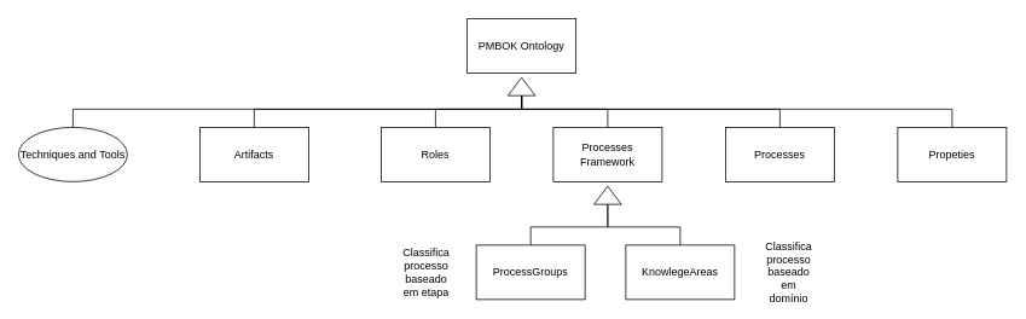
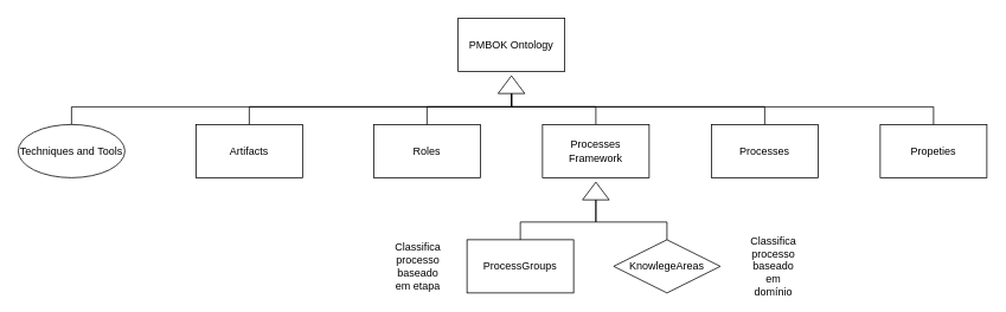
  <mxCell id="0" />
  <mxCell id="1" parent="0" />
  <mxCell id="2" value="PMBOK Ontology" style="rounded=0;whiteSpace=wrap;html=1;" vertex="1" parent="1"><mxGeometry x="515" y="20" width="120" height="60" as="geometry" /></mxCell>
  <mxCell id="3" value="&lt;div&gt;Artifacts&lt;/div&gt;" style="rounded=0;whiteSpace=wrap;html=1;" vertex="1" parent="1"><mxGeometry x="220" y="140" width="120" height="60" as="geometry" /></mxCell>
  <mxCell id="4" value="&lt;div&gt;Roles&lt;/div&gt;" style="rounded=0;whiteSpace=wrap;html=1;" vertex="1" parent="1"><mxGeometry x="420" y="140" width="120" height="60" as="geometry" /></mxCell>
  <mxCell id="5" value="Processes Framework" style="rounded=0;whiteSpace=wrap;html=1;" vertex="1" parent="1"><mxGeometry x="610" y="140" width="120" height="60" as="geometry" /></mxCell>
  <mxCell id="6" value="Processes" style="rounded=0;whiteSpace=wrap;html=1;" vertex="1" parent="1"><mxGeometry x="800" y="140" width="120" height="60" as="geometry" /></mxCell>
  <mxCell id="7" value="Techniques and Tools&lt;span class=&quot;ff2 ws2&quot;&gt; &lt;/span&gt;" style="ellipse;whiteSpace=wrap;html=1;" vertex="1" parent="1"><mxGeometry x="20" y="140" width="120" height="60" as="geometry" /></mxCell>
  <mxCell id="8" value="Propeties" style="rounded=0;whiteSpace=wrap;html=1;" vertex="1" parent="1"><mxGeometry x="990" y="140" width="120" height="60" as="geometry" /></mxCell>
  <mxCell id="9" value="ProcessGroups&lt;span class=&quot;ff2 ws2&quot;&gt; &lt;/span&gt;" style="rounded=0;whiteSpace=wrap;html=1;" vertex="1" parent="1"><mxGeometry x="525" y="270" width="120" height="60" as="geometry" /></mxCell>
- <mxCell id="10" value="KnowlegeAreas" style="rounded=0;whiteSpace=wrap;html=1;" vertex="1" parent="1"><mxGeometry x="690" y="270" width="120" height="60" as="geometry" /></mxCell>
+ <mxCell id="10" value="KnowlegeAreas" style="rhombus;whiteSpace=wrap;html=1;" vertex="1" parent="1"><mxGeometry x="690" y="270" width="120" height="60" as="geometry" /></mxCell>
  <mxCell id="11" value="&lt;div&gt;Classifica processo baseado em etapa&lt;/div&gt;" style="text;html=1;strokeColor=none;fillColor=none;align=center;verticalAlign=middle;whiteSpace=wrap;rounded=0;" vertex="1" parent="1"><mxGeometry x="440" y="285" width="60" height="30" as="geometry" /></mxCell>
  <mxCell id="12" value="Classifica processo baseado em domínio" style="text;html=1;strokeColor=none;fillColor=none;align=center;verticalAlign=middle;whiteSpace=wrap;rounded=0;" vertex="1" parent="1"><mxGeometry x="840" y="285" width="60" height="30" as="geometry" /></mxCell>
  <mxCell id="13" value="" style="triangle;whiteSpace=wrap;html=1;rotation=-90;" vertex="1" parent="1"><mxGeometry x="660" y="200" width="20" height="30" as="geometry" /></mxCell>
  <mxCell id="14" value="" style="endArrow=none;html=1;rounded=0;exitX=0.5;exitY=0;exitDx=0;exitDy=0;entryX=0;entryY=0.5;entryDx=0;entryDy=0;" edge="1" parent="1" source="9" target="13"><mxGeometry width="50" height="50" relative="1" as="geometry"><mxPoint x="690" y="240" as="sourcePoint" /><mxPoint x="660" y="225" as="targetPoint" /><Array as="points"><mxPoint x="585" y="250" /><mxPoint x="670" y="250" /></Array></mxGeometry></mxCell>
  <mxCell id="15" value="" style="endArrow=none;html=1;rounded=0;exitX=0.5;exitY=0;exitDx=0;exitDy=0;entryX=0;entryY=0.5;entryDx=0;entryDy=0;" edge="1" parent="1" source="10" target="13"><mxGeometry width="50" height="50" relative="1" as="geometry"><mxPoint x="700" y="240" as="sourcePoint" /><mxPoint x="750" y="190" as="targetPoint" /><Array as="points"><mxPoint x="750" y="250" /><mxPoint x="670" y="250" /></Array></mxGeometry></mxCell>
  <mxCell id="16" value="" style="endArrow=none;html=1;rounded=0;exitX=0.5;exitY=0;exitDx=0;exitDy=0;entryX=0;entryY=0.5;entryDx=0;entryDy=0;" edge="1" parent="1" source="3" target="17"><mxGeometry width="50" height="50" relative="1" as="geometry"><mxPoint x="330" y="110" as="sourcePoint" /><mxPoint x="380" y="60" as="targetPoint" /><Array as="points"><mxPoint x="280" y="120" /><mxPoint x="575" y="120" /></Array></mxGeometry></mxCell>
  <mxCell id="17" value="" style="triangle;whiteSpace=wrap;html=1;rotation=-90;" vertex="1" parent="1"><mxGeometry x="565" y="80" width="20" height="30" as="geometry" /></mxCell>
  <mxCell id="18" value="" style="endArrow=none;html=1;rounded=0;entryX=0;entryY=0.5;entryDx=0;entryDy=0;exitX=0.5;exitY=0;exitDx=0;exitDy=0;" edge="1" parent="1" source="4" target="17"><mxGeometry width="50" height="50" relative="1" as="geometry"><mxPoint x="670" y="240" as="sourcePoint" /><mxPoint x="720" y="190" as="targetPoint" /><Array as="points"><mxPoint x="480" y="120" /><mxPoint x="575" y="120" /></Array></mxGeometry></mxCell>
  <mxCell id="19" value="" style="endArrow=none;html=1;rounded=0;entryX=0;entryY=0.5;entryDx=0;entryDy=0;exitX=0.5;exitY=0;exitDx=0;exitDy=0;" edge="1" parent="1" source="5" target="17"><mxGeometry width="50" height="50" relative="1" as="geometry"><mxPoint x="670" y="240" as="sourcePoint" /><mxPoint x="720" y="190" as="targetPoint" /><Array as="points"><mxPoint x="670" y="120" /><mxPoint x="575" y="120" /></Array></mxGeometry></mxCell>
  <mxCell id="20" value="" style="endArrow=none;html=1;rounded=0;entryX=0;entryY=0.5;entryDx=0;entryDy=0;exitX=0.5;exitY=0;exitDx=0;exitDy=0;" edge="1" parent="1" source="7" target="17"><mxGeometry width="50" height="50" relative="1" as="geometry"><mxPoint x="120" y="100" as="sourcePoint" /><mxPoint x="570" y="190" as="targetPoint" /><Array as="points"><mxPoint x="80" y="120" /><mxPoint x="575" y="120" /></Array></mxGeometry></mxCell>
  <mxCell id="21" value="" style="endArrow=none;html=1;rounded=0;entryX=0;entryY=0.5;entryDx=0;entryDy=0;exitX=0.5;exitY=0;exitDx=0;exitDy=0;" edge="1" parent="1" source="6" target="17"><mxGeometry width="50" height="50" relative="1" as="geometry"><mxPoint x="520" y="240" as="sourcePoint" /><mxPoint x="570" y="190" as="targetPoint" /><Array as="points"><mxPoint x="860" y="120" /><mxPoint x="575" y="120" /></Array></mxGeometry></mxCell>
  <mxCell id="22" value="" style="endArrow=none;html=1;rounded=0;entryX=0;entryY=0.5;entryDx=0;entryDy=0;exitX=0.5;exitY=0;exitDx=0;exitDy=0;" edge="1" parent="1" source="8" target="17"><mxGeometry width="50" height="50" relative="1" as="geometry"><mxPoint x="930" y="130" as="sourcePoint" /><mxPoint x="570" y="190" as="targetPoint" /><Array as="points"><mxPoint x="1050" y="120" /><mxPoint x="575" y="120" /></Array></mxGeometry></mxCell>
